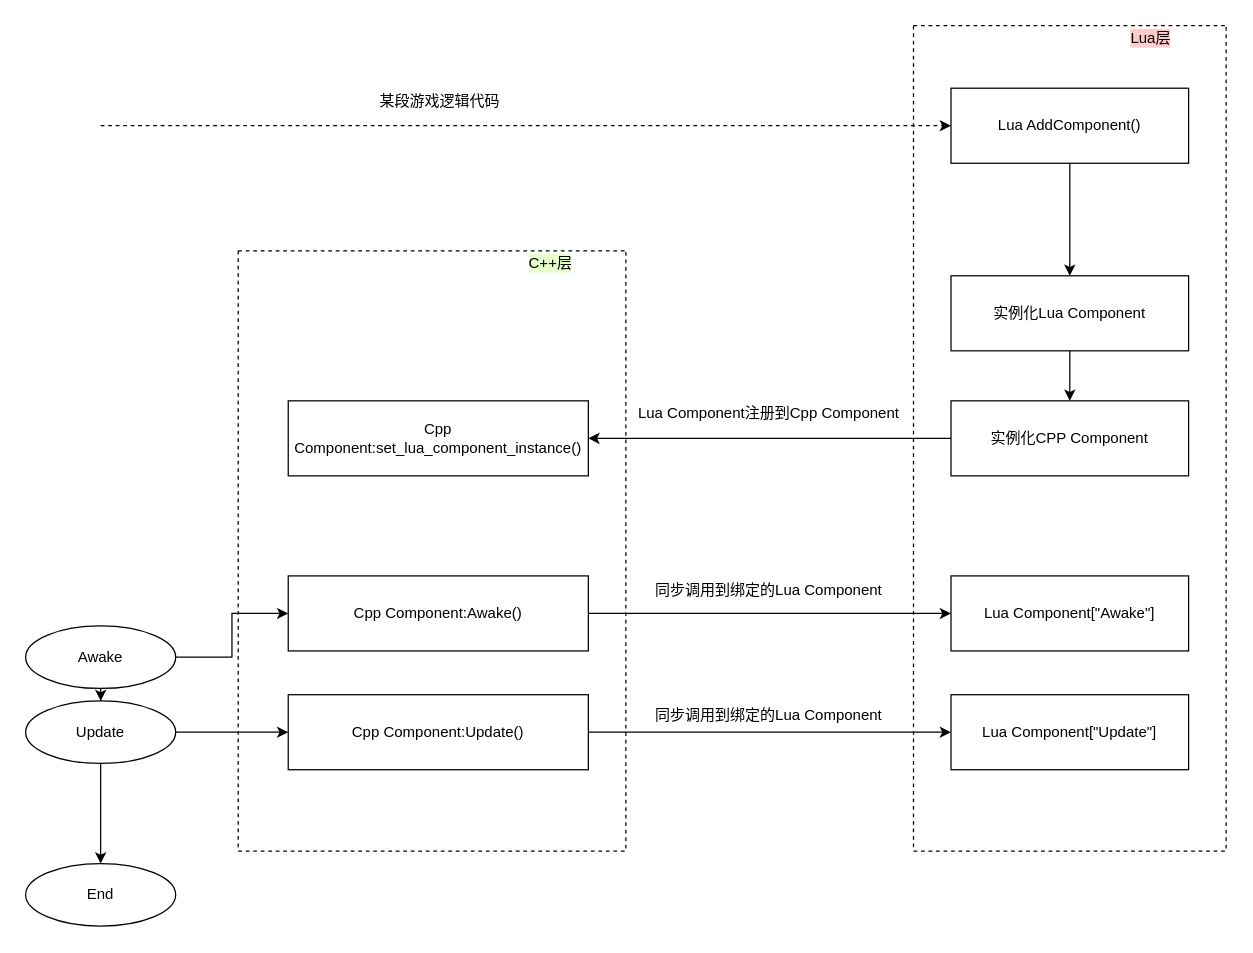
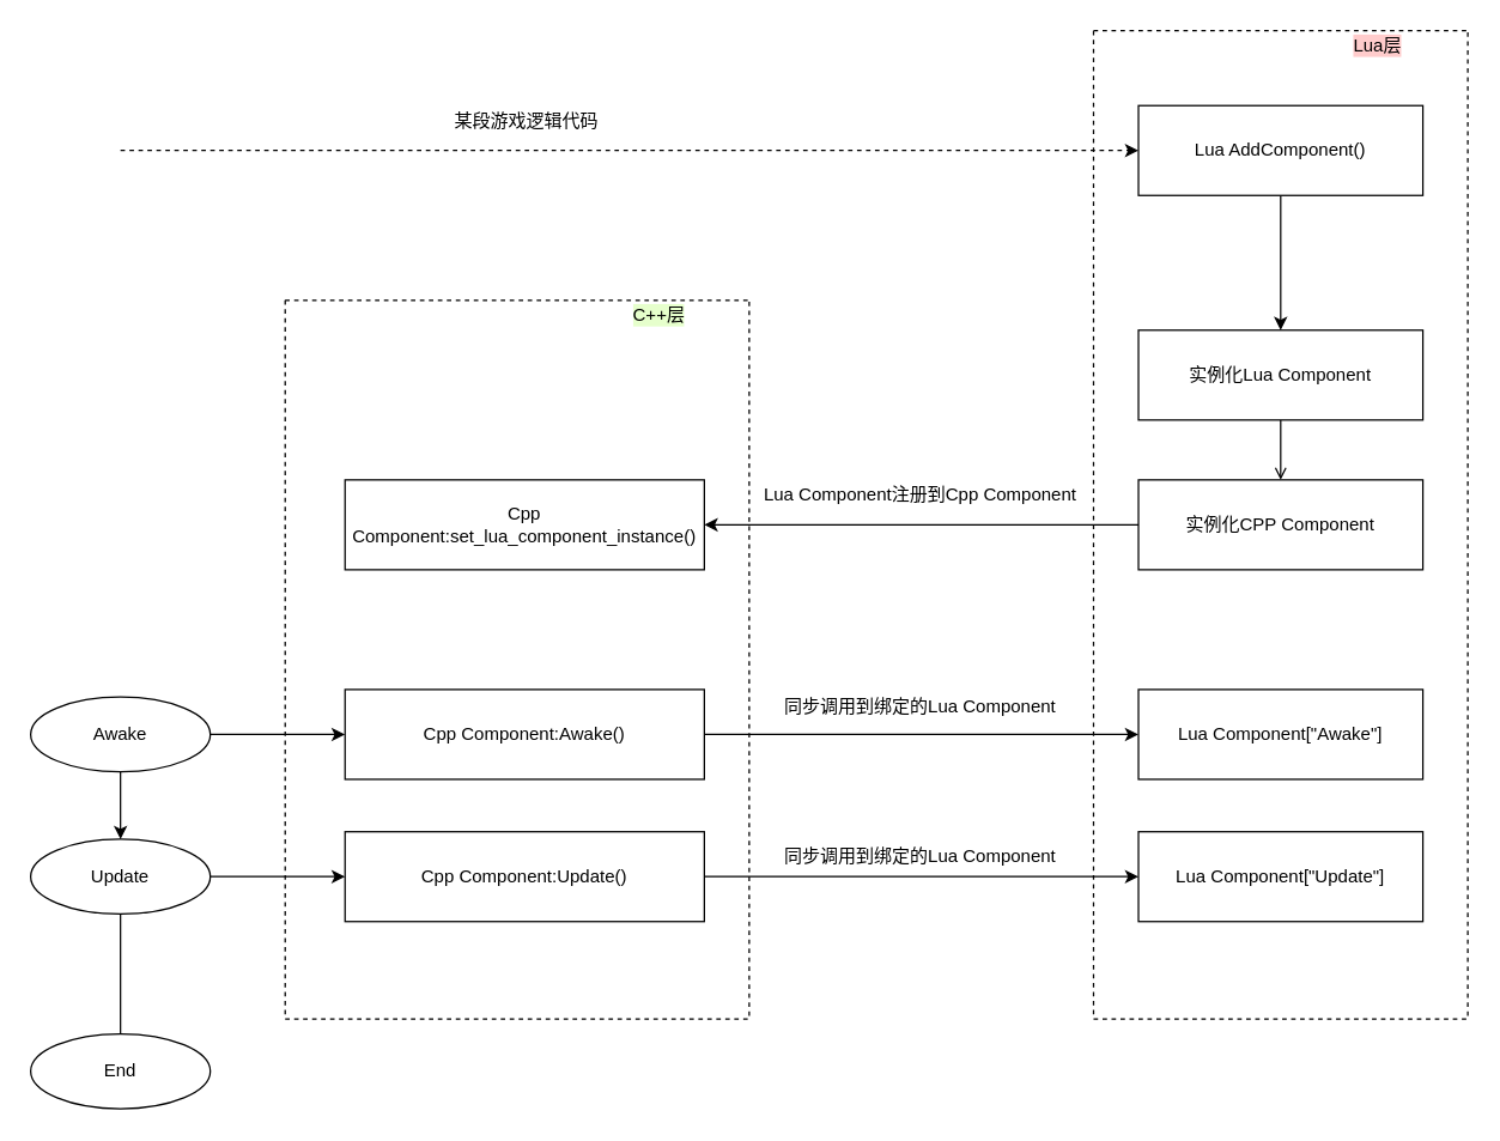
  <mxCell id="0" />
  <mxCell id="1" parent="0" />
  <mxCell id="2" value="Cpp Component:Update()" style="whiteSpace=wrap;html=1;fontSize=12;" vertex="1" parent="1"><mxGeometry x="230" y="555" width="240" height="60" as="geometry" /></mxCell>
  <mxCell id="3" value="" style="swimlane;startSize=0;fontSize=12;dashed=1;container=0;" vertex="1" parent="1"><mxGeometry x="730" y="20" width="250" height="660" as="geometry" /></mxCell>
- <mxCell id="4" value="" style="edgeStyle=orthogonalEdgeStyle;rounded=0;orthogonalLoop=1;jettySize=auto;html=1;fontSize=12;" edge="1" parent="1" source="5" target="7"><mxGeometry relative="1" as="geometry" /></mxCell>
+ <mxCell id="4" value="" style="edgeStyle=orthogonalEdgeStyle;rounded=0;orthogonalLoop=1;jettySize=auto;html=1;fontSize=12;endArrow=open;" edge="1" parent="1" source="5" target="7"><mxGeometry relative="1" as="geometry" /></mxCell>
  <mxCell id="5" value="实例化Lua Component" style="rounded=0;whiteSpace=wrap;html=1;fontSize=12;" vertex="1" parent="1"><mxGeometry x="760" y="220" width="190" height="60" as="geometry" /></mxCell>
  <mxCell id="6" value="" style="edgeStyle=orthogonalEdgeStyle;rounded=0;orthogonalLoop=1;jettySize=auto;html=1;fontSize=12;" edge="1" parent="1" source="7" target="25"><mxGeometry relative="1" as="geometry" /></mxCell>
  <mxCell id="7" value="实例化CPP Component" style="rounded=0;whiteSpace=wrap;html=1;fontSize=12;" vertex="1" parent="1"><mxGeometry x="760" y="320" width="190" height="60" as="geometry" /></mxCell>
  <mxCell id="8" value="" style="edgeStyle=orthogonalEdgeStyle;rounded=0;orthogonalLoop=1;jettySize=auto;html=1;fontSize=12;" edge="1" parent="1" source="10" target="26"><mxGeometry relative="1" as="geometry" /></mxCell>
  <mxCell id="9" value="" style="edgeStyle=orthogonalEdgeStyle;rounded=0;orthogonalLoop=1;jettySize=auto;html=1;fontSize=12;" edge="1" parent="1" source="10" target="16"><mxGeometry relative="1" as="geometry" /></mxCell>
- <mxCell id="10" value="Awake" style="ellipse;whiteSpace=wrap;html=1;fontSize=12;" vertex="1" parent="1"><mxGeometry x="20" y="500" width="120" height="50" as="geometry" /></mxCell>
+ <mxCell id="10" value="Awake" style="ellipse;whiteSpace=wrap;html=1;fontSize=12;" vertex="1" parent="1"><mxGeometry x="20" y="465" width="120" height="50" as="geometry" /></mxCell>
  <mxCell id="11" value="" style="edgeStyle=orthogonalEdgeStyle;rounded=0;orthogonalLoop=1;jettySize=auto;html=1;fontSize=12;" edge="1" parent="1" source="26" target="13"><mxGeometry relative="1" as="geometry" /></mxCell>
  <mxCell id="12" value="同步调用到绑定的Lua Component" style="edgeLabel;align=center;verticalAlign=middle;resizable=0;points=[];fontSize=12;labelBackgroundColor=none;" vertex="1" connectable="0" parent="11"><mxGeometry x="-0.101" relative="1" as="geometry"><mxPoint x="14" y="-20" as="offset" /></mxGeometry></mxCell>
  <mxCell id="13" value="Lua Component[&quot;Awake&quot;]" style="whiteSpace=wrap;html=1;fontSize=12;" vertex="1" parent="1"><mxGeometry x="760" y="460" width="190" height="60" as="geometry" /></mxCell>
  <mxCell id="14" value="" style="edgeStyle=orthogonalEdgeStyle;rounded=0;orthogonalLoop=1;jettySize=auto;html=1;fontSize=12;" edge="1" parent="1" source="16" target="2"><mxGeometry relative="1" as="geometry" /></mxCell>
- <mxCell id="15" value="" style="edgeStyle=orthogonalEdgeStyle;rounded=0;orthogonalLoop=1;jettySize=auto;html=1;fontSize=12;" edge="1" parent="1" source="16" target="19"><mxGeometry relative="1" as="geometry" /></mxCell>
+ <mxCell id="15" value="" style="edgeStyle=orthogonalEdgeStyle;rounded=0;orthogonalLoop=1;jettySize=auto;html=1;fontSize=12;endArrow=none;" edge="1" parent="1" source="16" target="19"><mxGeometry relative="1" as="geometry" /></mxCell>
  <mxCell id="16" value="Update" style="ellipse;whiteSpace=wrap;html=1;fontSize=12;" vertex="1" parent="1"><mxGeometry x="20" y="560" width="120" height="50" as="geometry" /></mxCell>
  <mxCell id="17" value="" style="edgeStyle=orthogonalEdgeStyle;rounded=0;orthogonalLoop=1;jettySize=auto;html=1;fontSize=12;" edge="1" parent="1" source="2" target="18"><mxGeometry relative="1" as="geometry" /></mxCell>
  <mxCell id="18" value="Lua Component[&quot;Update&quot;]" style="whiteSpace=wrap;html=1;fontSize=12;" vertex="1" parent="1"><mxGeometry x="760" y="555" width="190" height="60" as="geometry" /></mxCell>
  <mxCell id="19" value="End" style="ellipse;whiteSpace=wrap;html=1;fontSize=12;" vertex="1" parent="1"><mxGeometry x="20" y="690" width="120" height="50" as="geometry" /></mxCell>
  <mxCell id="20" value="同步调用到绑定的Lua Component" style="edgeLabel;align=center;verticalAlign=middle;resizable=0;points=[];fontSize=12;labelBackgroundColor=none;" vertex="1" connectable="0" parent="1"><mxGeometry x="614" y="570" as="geometry" /></mxCell>
  <mxCell id="21" value="" style="edgeStyle=orthogonalEdgeStyle;rounded=0;orthogonalLoop=1;jettySize=auto;html=1;fontSize=12;" edge="1" parent="1" source="28" target="5"><mxGeometry relative="1" as="geometry" /></mxCell>
  <mxCell id="22" value="" style="endArrow=classic;html=1;fontSize=12;entryX=0;entryY=0.5;entryDx=0;entryDy=0;dashed=1;" edge="1" parent="1" target="28"><mxGeometry width="50" height="50" relative="1" as="geometry"><mxPoint x="80" y="100" as="sourcePoint" /><mxPoint x="580" y="290" as="targetPoint" /></mxGeometry></mxCell>
  <mxCell id="23" value="" style="swimlane;startSize=0;fontSize=12;dashed=1;container=0;labelBackgroundColor=#E6FFCC;" vertex="1" parent="1"><mxGeometry x="190" y="200" width="310" height="480" as="geometry" /></mxCell>
  <mxCell id="24" value="C++层" style="text;html=1;strokeColor=none;fillColor=none;align=center;verticalAlign=middle;whiteSpace=wrap;rounded=0;dashed=1;fontSize=12;labelBackgroundColor=#E6FFCC;" vertex="1" parent="23"><mxGeometry x="190" width="120" height="20" as="geometry" /></mxCell>
  <mxCell id="25" value="Cpp Component:set_lua_component_instance()" style="rounded=0;whiteSpace=wrap;html=1;fontSize=12;" vertex="1" parent="1"><mxGeometry x="230" y="320" width="240" height="60" as="geometry" /></mxCell>
  <mxCell id="26" value="Cpp Component:Awake()" style="whiteSpace=wrap;html=1;fontSize=12;" vertex="1" parent="1"><mxGeometry x="230" y="460" width="240" height="60" as="geometry" /></mxCell>
  <mxCell id="27" value="Lua层" style="text;html=1;strokeColor=none;fillColor=none;align=center;verticalAlign=middle;whiteSpace=wrap;rounded=0;dashed=1;fontSize=12;labelBackgroundColor=#FFCCCC;" vertex="1" parent="1"><mxGeometry x="860" y="20" width="120" height="20" as="geometry" /></mxCell>
  <mxCell id="28" value="&lt;span style=&quot;font-size: 12px; background-color: rgb(255, 255, 255);&quot;&gt;Lua AddComponent()&lt;/span&gt;" style="rounded=0;whiteSpace=wrap;html=1;fontSize=12;" vertex="1" parent="1"><mxGeometry x="760" y="70" width="190" height="60" as="geometry" /></mxCell>
  <mxCell id="29" value="某段游戏逻辑代码" style="edgeLabel;html=1;align=center;verticalAlign=middle;resizable=0;points=[];fontSize=12;" vertex="1" connectable="0" parent="1"><mxGeometry x="350" y="80" as="geometry" /></mxCell>
  <mxCell id="30" value="&lt;span style=&quot;font-size: 12px;&quot;&gt;Lua Component注册到Cpp Component&lt;/span&gt;" style="text;html=1;align=center;verticalAlign=middle;resizable=0;points=[];autosize=1;strokeColor=none;fontSize=12;" vertex="1" parent="1"><mxGeometry x="504" y="320" width="220" height="20" as="geometry" /></mxCell>
